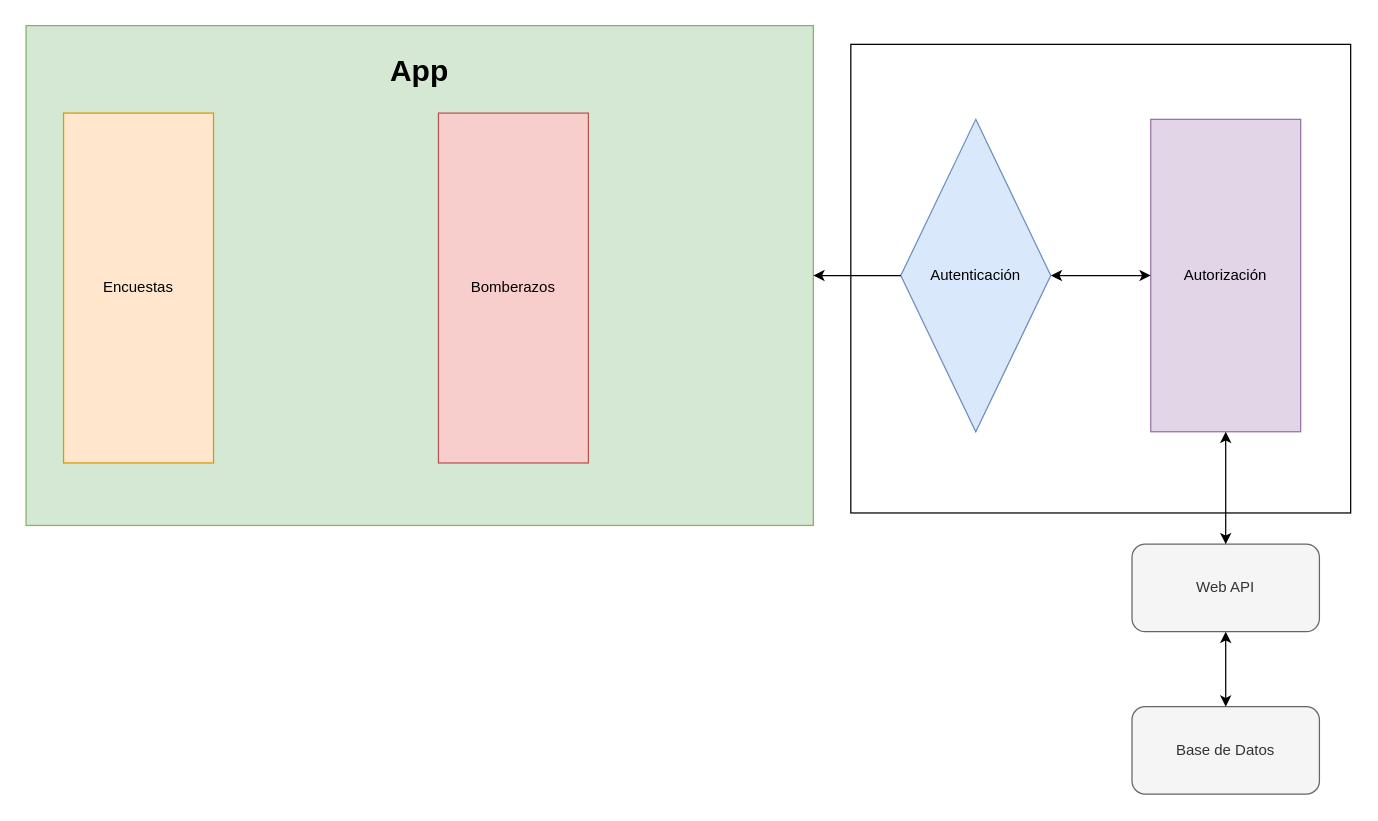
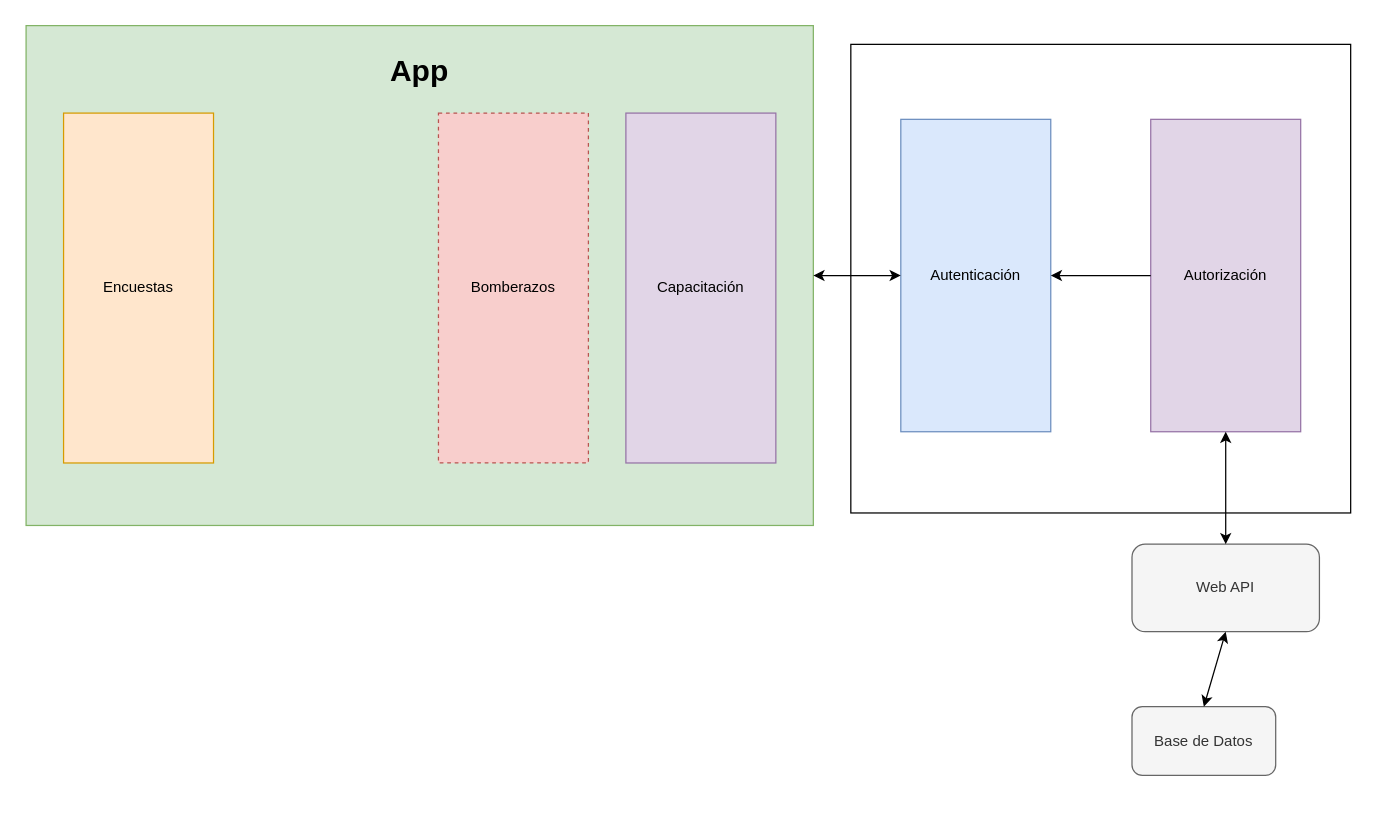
  <mxCell id="0" />
  <mxCell id="1" parent="0" />
  <mxCell id="2" value="" style="rounded=0;whiteSpace=wrap;html=1;" vertex="1" parent="1"><mxGeometry x="680" y="35" width="400" height="375" as="geometry" /></mxCell>
  <mxCell id="3" value="&lt;h1&gt;App&lt;/h1&gt;" style="rounded=0;whiteSpace=wrap;html=1;verticalAlign=top;fillColor=#d5e8d4;strokeColor=#82b366;" vertex="1" parent="1"><mxGeometry x="20" y="20" width="630" height="400" as="geometry" /></mxCell>
  <mxCell id="4" value="Encuestas" style="rounded=0;whiteSpace=wrap;html=1;fillColor=#ffe6cc;strokeColor=#d79b00;" vertex="1" parent="1"><mxGeometry x="50" y="90" width="120" height="280" as="geometry" /></mxCell>
- <mxCell id="5" value="Bomberazos" style="rounded=0;whiteSpace=wrap;html=1;fillColor=#f8cecc;strokeColor=#b85450;" vertex="1" parent="1"><mxGeometry x="350" y="90" width="120" height="280" as="geometry" /></mxCell>
+ <mxCell id="5" value="Bomberazos" style="rounded=0;whiteSpace=wrap;html=1;fillColor=#f8cecc;strokeColor=#b85450;dashed=1;" vertex="1" parent="1"><mxGeometry x="350" y="90" width="120" height="280" as="geometry" /></mxCell>
+ <mxCell id="6" value="Capacitación" style="rounded=0;whiteSpace=wrap;html=1;fillColor=#e1d5e7;strokeColor=#9673a6;" vertex="1" parent="1"><mxGeometry x="500" y="90" width="120" height="280" as="geometry" /></mxCell>
  <mxCell id="7" value="Web API" style="rounded=1;whiteSpace=wrap;html=1;fillColor=#f5f5f5;fontColor=#333333;strokeColor=#666666;" vertex="1" parent="1"><mxGeometry x="905" y="435" width="150" height="70" as="geometry" /></mxCell>
- <mxCell id="8" value="Base de Datos" style="rounded=1;whiteSpace=wrap;html=1;fillColor=#f5f5f5;fontColor=#333333;strokeColor=#666666;" vertex="1" parent="1"><mxGeometry x="905" y="565" width="150" height="70" as="geometry" /></mxCell>
+ <mxCell id="8" value="Base de Datos" style="rounded=1;whiteSpace=wrap;html=1;fillColor=#f5f5f5;fontColor=#333333;strokeColor=#666666;" vertex="1" parent="1"><mxGeometry x="905" y="565" width="115" height="55" as="geometry" /></mxCell>
  <mxCell id="9" value="" style="endArrow=classic;startArrow=classic;html=1;rounded=0;entryX=0.5;entryY=1;entryDx=0;entryDy=0;exitX=0.5;exitY=0;exitDx=0;exitDy=0;" edge="1" parent="1" source="8" target="7"><mxGeometry width="50" height="50" relative="1" as="geometry"><mxPoint x="810" y="330" as="sourcePoint" /><mxPoint x="860" y="280" as="targetPoint" /></mxGeometry></mxCell>
- <mxCell id="10" value="Autenticación" style="rhombus;whiteSpace=wrap;html=1;fillColor=#dae8fc;strokeColor=#6c8ebf;" vertex="1" parent="1"><mxGeometry x="720" y="95" width="120" height="250" as="geometry" /></mxCell>
+ <mxCell id="10" value="Autenticación" style="rounded=0;whiteSpace=wrap;html=1;fillColor=#dae8fc;strokeColor=#6c8ebf;" vertex="1" parent="1"><mxGeometry x="720" y="95" width="120" height="250" as="geometry" /></mxCell>
  <mxCell id="11" value="Autorización" style="rounded=0;whiteSpace=wrap;html=1;fillColor=#e1d5e7;strokeColor=#9673a6;" vertex="1" parent="1"><mxGeometry x="920" y="95" width="120" height="250" as="geometry" /></mxCell>
- <mxCell id="12" value="" style="endArrow=none;startArrow=classic;html=1;rounded=0;exitX=1;exitY=0.5;exitDx=0;exitDy=0;entryX=0;entryY=0.5;entryDx=0;entryDy=0;" edge="1" parent="1" source="3" target="10"><mxGeometry width="50" height="50" relative="1" as="geometry"><mxPoint x="680" y="335" as="sourcePoint" /><mxPoint x="730" y="285" as="targetPoint" /></mxGeometry></mxCell>
- <mxCell id="13" value="" style="endArrow=classic;startArrow=classic;html=1;rounded=0;entryX=0;entryY=0.5;entryDx=0;entryDy=0;exitX=1;exitY=0.5;exitDx=0;exitDy=0;" edge="1" parent="1" source="10" target="11"><mxGeometry width="50" height="50" relative="1" as="geometry"><mxPoint x="680" y="335" as="sourcePoint" /><mxPoint x="730" y="285" as="targetPoint" /></mxGeometry></mxCell>
+ <mxCell id="12" value="" style="endArrow=classic;startArrow=classic;html=1;rounded=0;exitX=1;exitY=0.5;exitDx=0;exitDy=0;entryX=0;entryY=0.5;entryDx=0;entryDy=0;" edge="1" parent="1" source="3" target="10"><mxGeometry width="50" height="50" relative="1" as="geometry"><mxPoint x="680" y="335" as="sourcePoint" /><mxPoint x="730" y="285" as="targetPoint" /></mxGeometry></mxCell>
+ <mxCell id="13" value="" style="endArrow=none;startArrow=classic;html=1;rounded=0;entryX=0;entryY=0.5;entryDx=0;entryDy=0;exitX=1;exitY=0.5;exitDx=0;exitDy=0;" edge="1" parent="1" source="10" target="11"><mxGeometry width="50" height="50" relative="1" as="geometry"><mxPoint x="680" y="335" as="sourcePoint" /><mxPoint x="730" y="285" as="targetPoint" /></mxGeometry></mxCell>
  <mxCell id="14" value="" style="endArrow=classic;startArrow=classic;html=1;rounded=0;entryX=0.5;entryY=0;entryDx=0;entryDy=0;exitX=0.5;exitY=1;exitDx=0;exitDy=0;" edge="1" parent="1" source="11" target="7"><mxGeometry width="50" height="50" relative="1" as="geometry"><mxPoint x="680" y="335" as="sourcePoint" /><mxPoint x="730" y="285" as="targetPoint" /></mxGeometry></mxCell>
